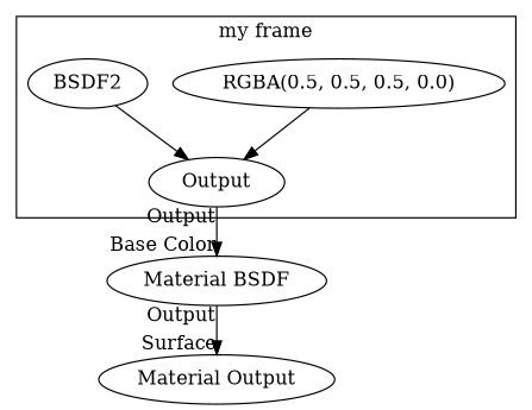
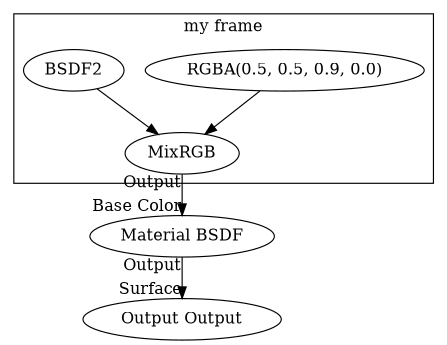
  digraph {
    compound=true
    fontname="DejaVu Serif"
    packmode=clust
    node [fontname="DejaVu Serif"]
    edge [fontname="DejaVu Serif"]
-   n1 [label="RGBA(0.5, 0.5, 0.5, 0.0)"]
+   n1 [label="RGBA(0.5, 0.5, 0.9, 0.0)"]
    n2 [label=BSDF2]
-   MixRGB [label=Output]
+   MixRGB
    n4 [label="Material BSDF"]
-   "Material Output"
+   "Material Output" [label="Output Output"]
    subgraph cluster_1 {
      cluster=true
      label="my frame"
      n1
      n2
      MixRGB
    }
    n1 -> MixRGB
    n2 -> MixRGB
    MixRGB -> n4 [headlabel="Base Color" taillabel=Output]
    n4 -> "Material Output" [headlabel=Surface taillabel=Output]
  }
